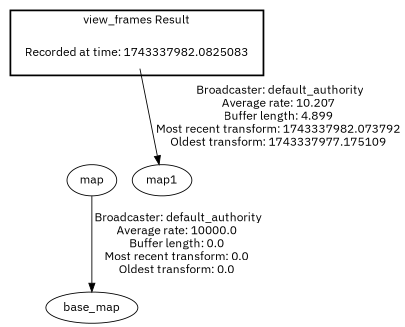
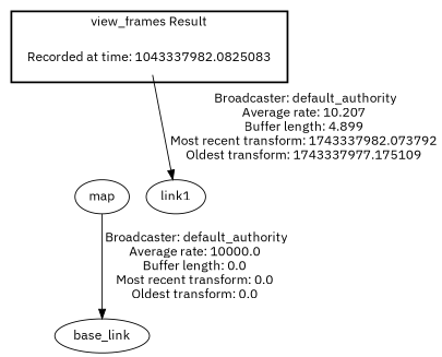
  digraph {
    fontname="IBM Plex Sans"
    node [fontname="IBM Plex Sans"]
    edge [fontname="IBM Plex Sans"]
-   "Recorded at time: 1743337982.0825083" [shape=plaintext]
+   "Recorded at time: 1743337982.0825083" [shape=plaintext label="Recorded at time: 1043337982.0825083"]
    map
-   link1 [label=map1]
-   base_link [label=base_map]
+   link1
+   base_link
    subgraph cluster_1 {
      color=black
      label="view_frames Result"
      style=bold
      "Recorded at time: 1743337982.0825083"
    }
    "Recorded at time: 1743337982.0825083" -> map [style=invis]
    "Recorded at time: 1743337982.0825083" -> link1 [label=" Broadcaster: default_authority\nAverage rate: 10.207\nBuffer length: 4.899\nMost recent transform: 1743337982.073792\nOldest transform: 1743337977.175109\n"]
    map -> base_link [label=" Broadcaster: default_authority\nAverage rate: 10000.0\nBuffer length: 0.0\nMost recent transform: 0.0\nOldest transform: 0.0\n"]
  }
